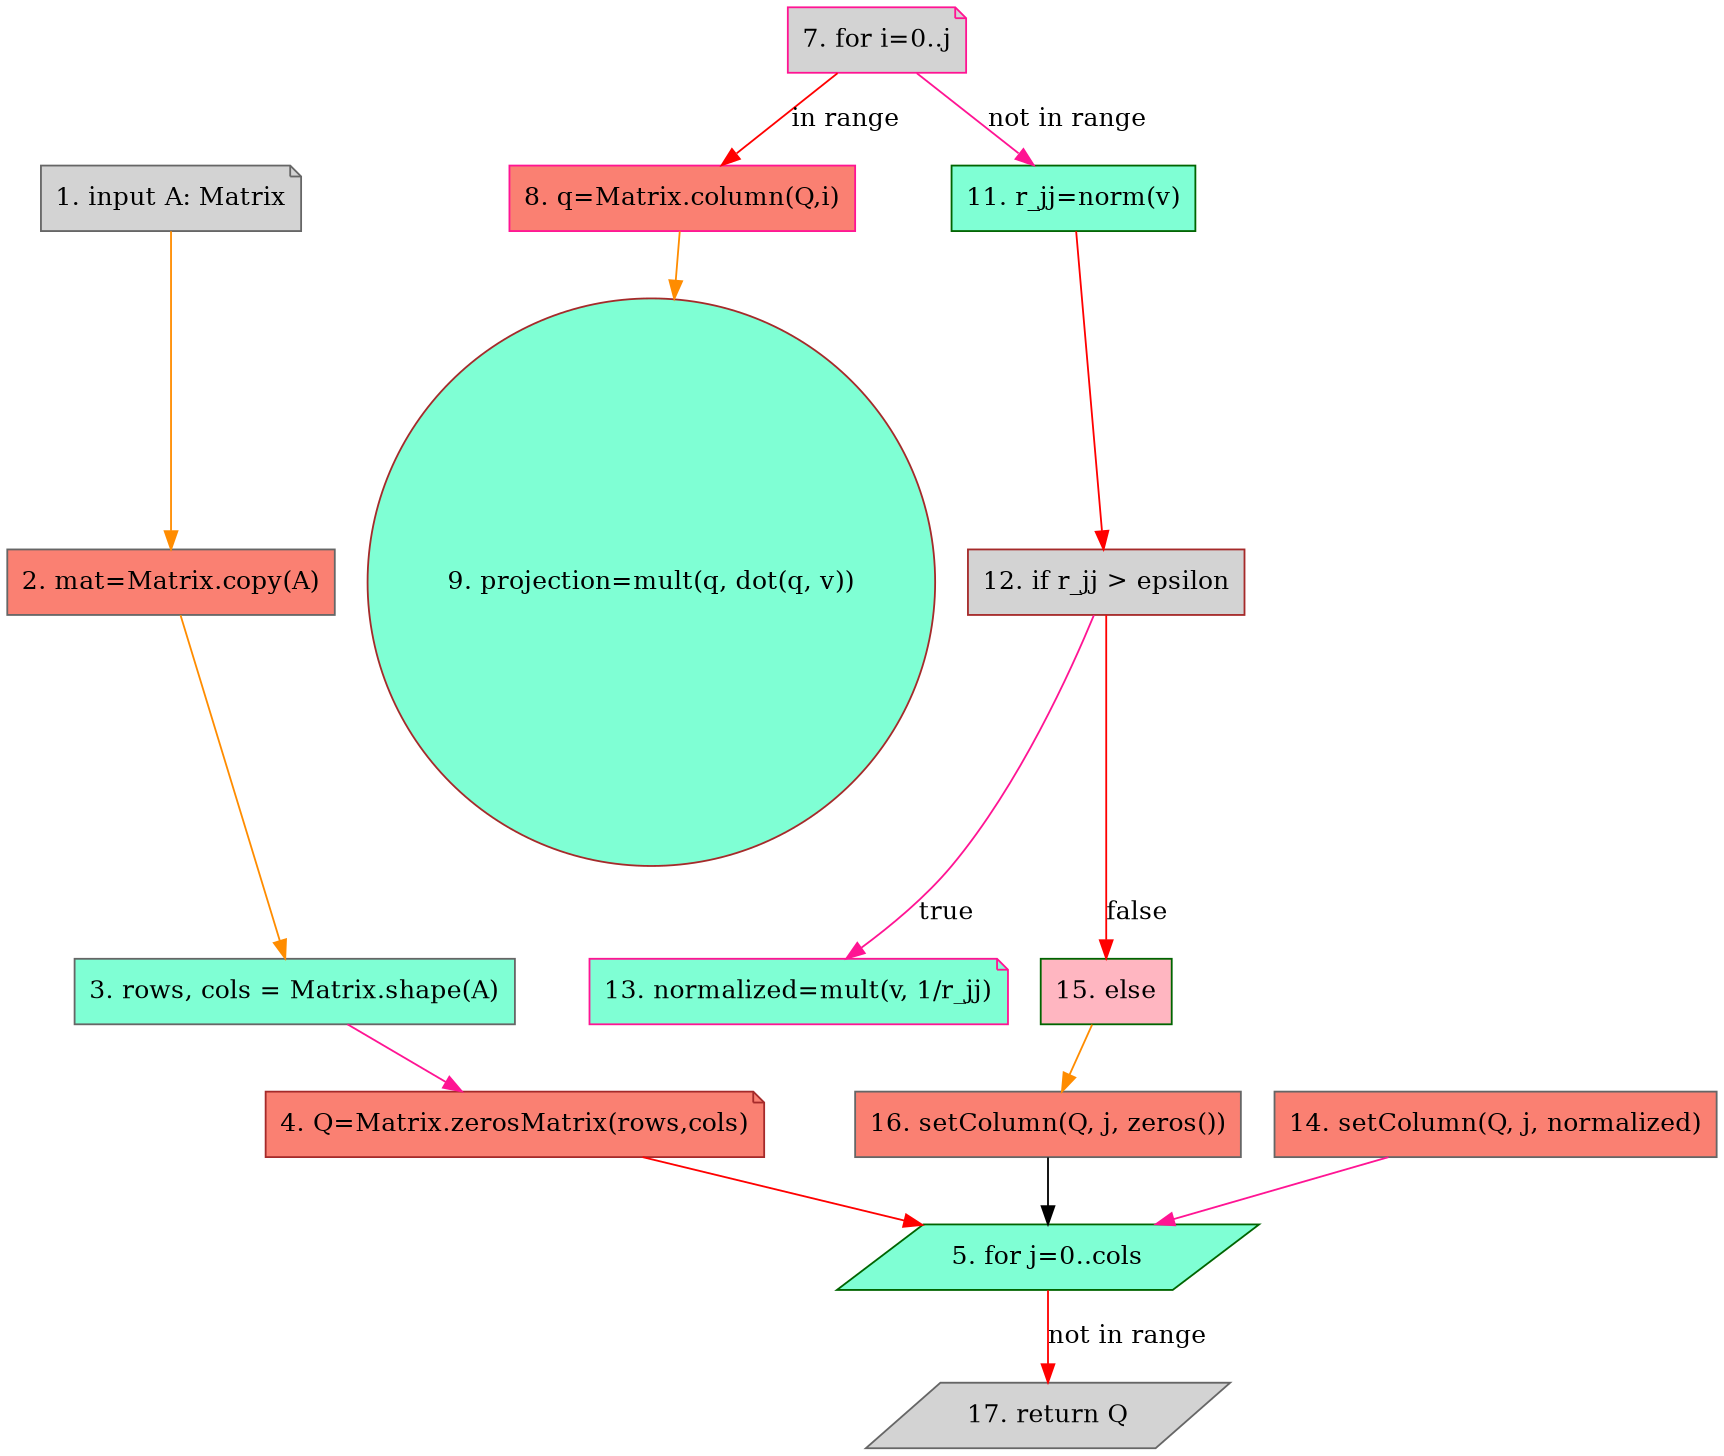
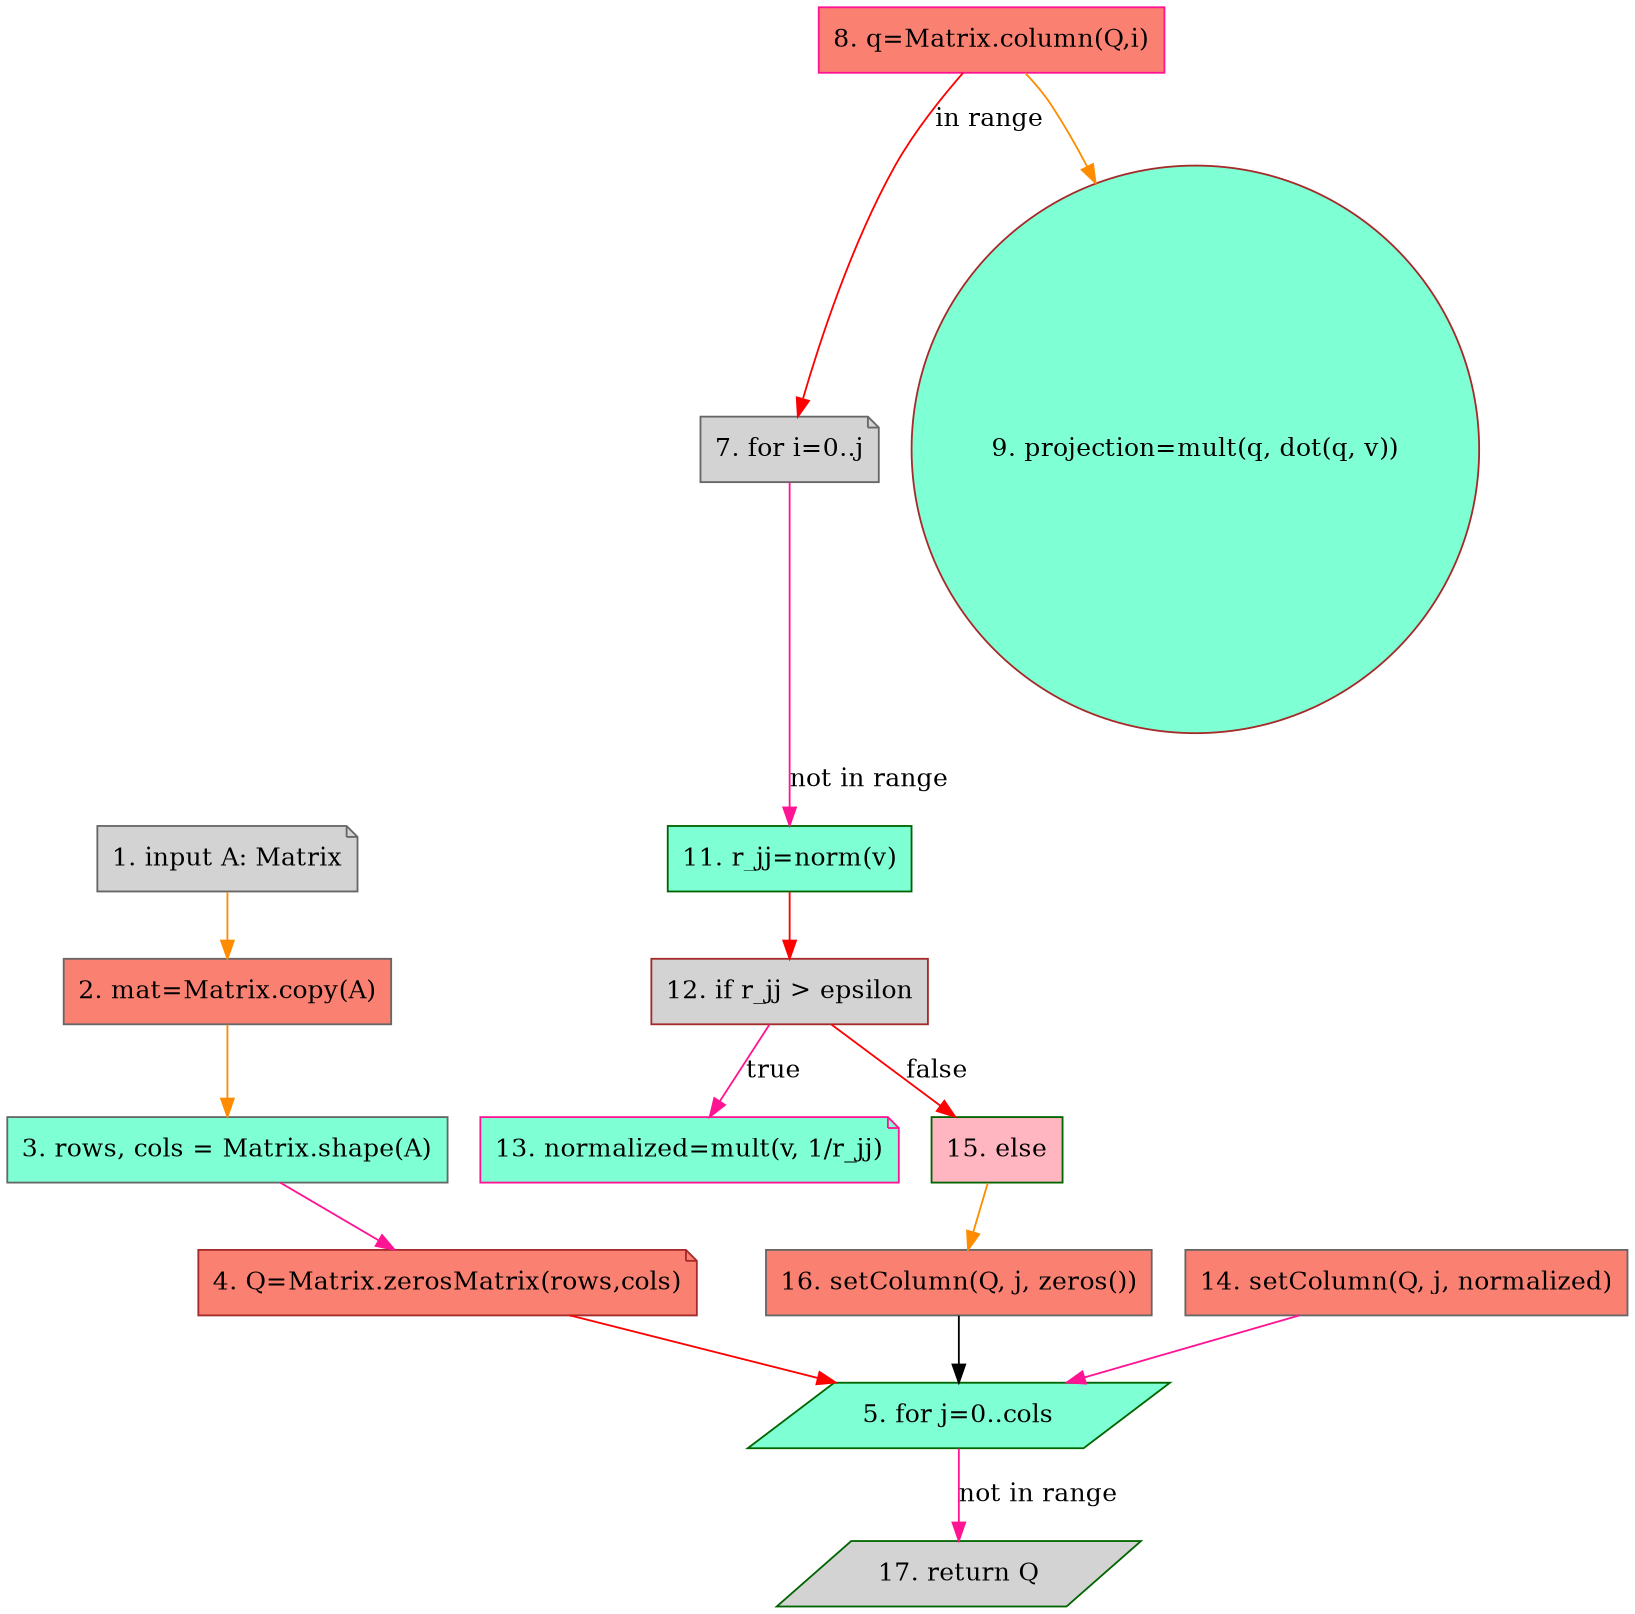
  digraph {
    node [color=gray40 fillcolor=salmon shape=box style=filled]
    edge [color=red]
    n1 [fillcolor=lightgrey label="1. input A: Matrix" shape=note]
    n2 [label="2. mat=Matrix.copy(A)"]
    n3 [fillcolor=aquamarine label="3. rows, cols = Matrix.shape(A)"]
    n4 [color=brown label="4. Q=Matrix.zerosMatrix(rows,cols)" shape=note]
    n5 [color=darkgreen fillcolor=aquamarine label="5. for j=0..cols" shape=parallelogram]
-   n6 [fillcolor=lightgrey label="17. return Q" shape=parallelogram]
-   n7 [color=deeppink fillcolor=lightgrey label="7. for i=0..j" shape=note]
+   n6 [color=darkgreen fillcolor=lightgrey label="17. return Q" shape=parallelogram]
+   n7 [fillcolor=lightgrey label="7. for i=0..j" shape=note]
    n8 [color=deeppink label="8. q=Matrix.column(Q,i)"]
    n9 [color=darkgreen fillcolor=aquamarine label="11. r_jj=norm(v)"]
    n10 [color=brown fillcolor=aquamarine label="9. projection=mult(q, dot(q, v))" shape=circle]
    n11 [color=brown fillcolor=lightgrey label="12. if r_jj > epsilon"]
    n12 [color=deeppink fillcolor=aquamarine label="13. normalized=mult(v, 1/r_jj)" shape=note]
    n13 [color=darkgreen fillcolor=lightpink label="15. else"]
    n14 [label="16. setColumn(Q, j, zeros())"]
    n15 [label="14. setColumn(Q, j, normalized)"]
    n1 -> n2 [color=darkorange]
    n2 -> n3 [color=darkorange]
    n3 -> n4 [color=deeppink]
    n4 -> n5
-   n5 -> n6 [label="not in range"]
-   n7 -> n8 [label="in range"]
+   n5 -> n6 [color=deeppink label="not in range"]
+   n8 -> n7 [label="in range"]
    n7 -> n9 [color=deeppink label="not in range"]
    n8 -> n10 [color=darkorange]
    n9 -> n11
    n11 -> n12 [color=deeppink label=true]
    n11 -> n13 [label=false]
    n13 -> n14 [color=darkorange]
    n14 -> n5 [color=black]
    n15 -> n5 [color=deeppink]
  }
